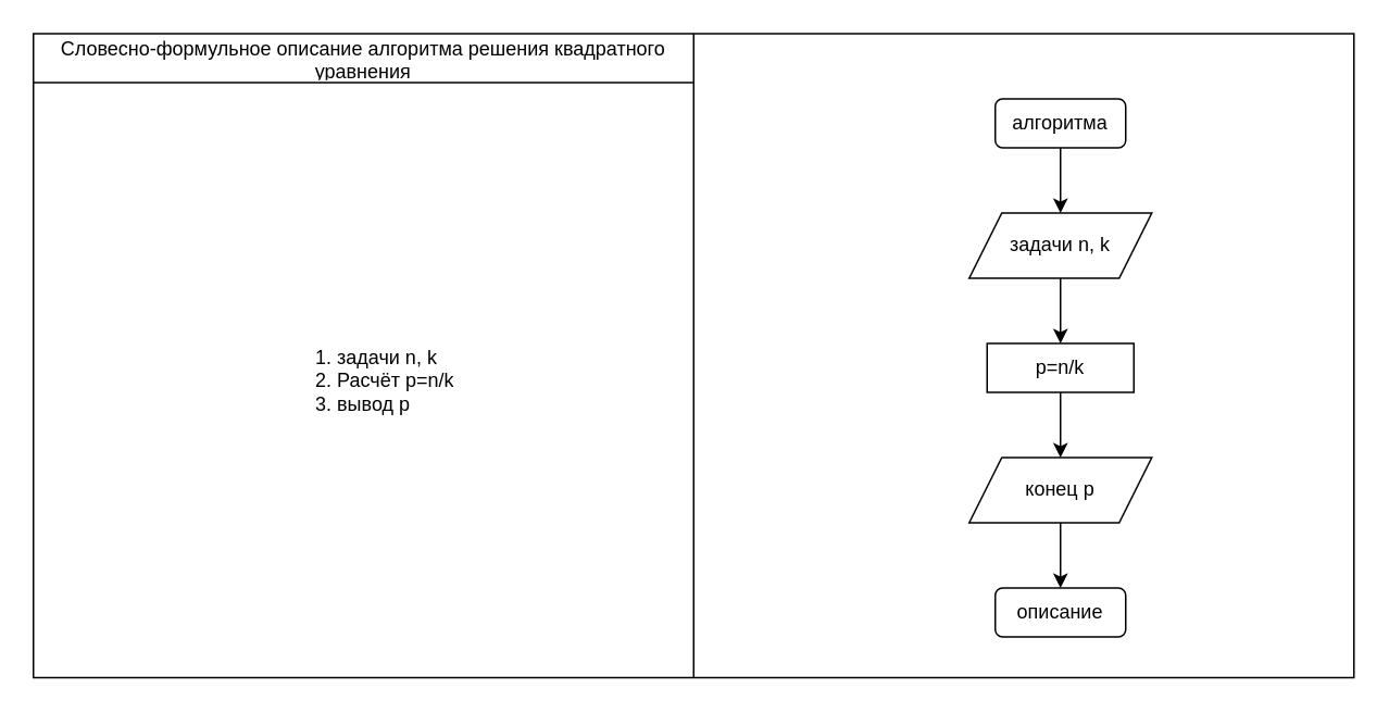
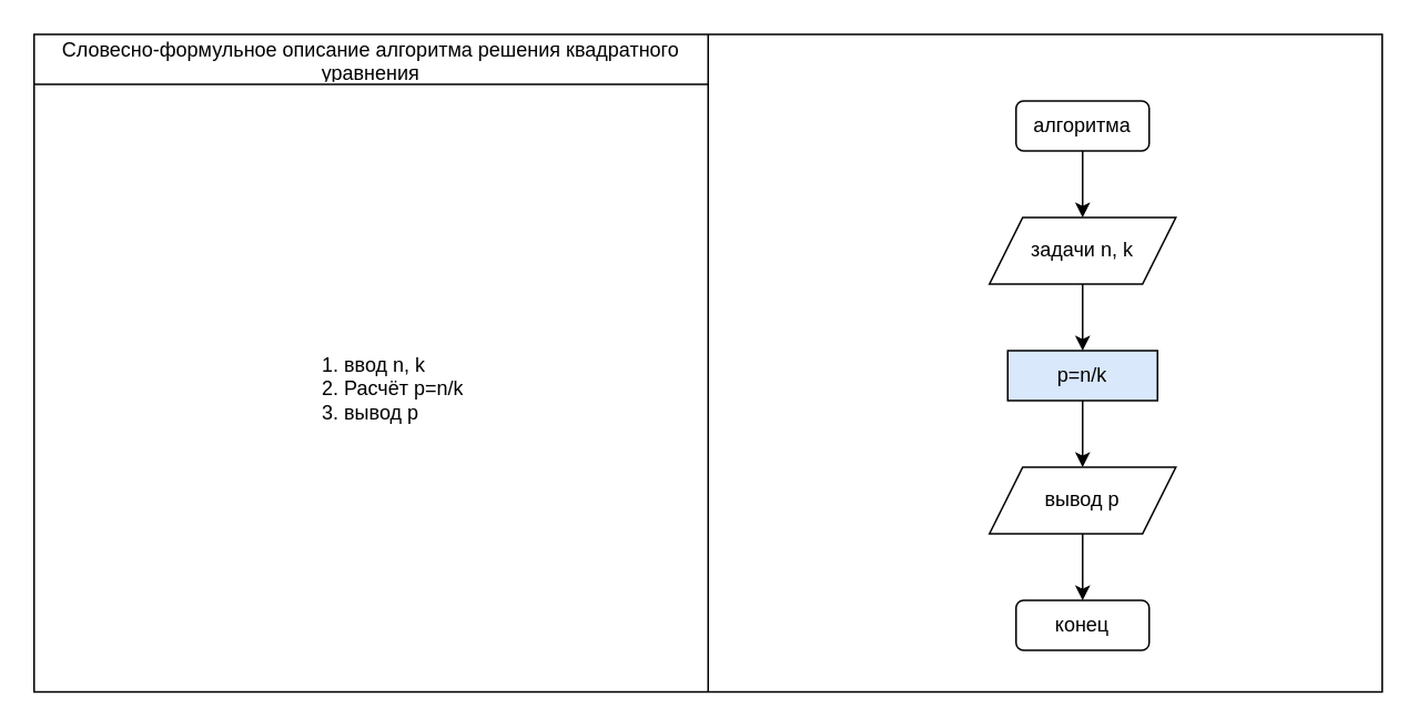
  <mxCell id="0" />
  <mxCell id="1" parent="0" />
  <mxCell id="2" value="" style="shape=table;startSize=0;container=1;collapsible=0;childLayout=tableLayout;" vertex="1" parent="1"><mxGeometry x="20" y="20" width="810" height="395" as="geometry" /></mxCell>
  <mxCell id="3" value="" style="shape=partialRectangle;collapsible=0;dropTarget=0;pointerEvents=0;fillColor=none;top=0;left=0;bottom=0;right=0;points=[[0,0.5],[1,0.5]];portConstraint=eastwest;" vertex="1" parent="2"><mxGeometry width="810" height="30" as="geometry" /></mxCell>
  <mxCell id="4" value="Словесно-формульное описание алгоритма решения квадратного уравнения" style="shape=partialRectangle;html=1;whiteSpace=wrap;connectable=0;overflow=hidden;fillColor=none;top=0;left=0;bottom=0;right=0;pointerEvents=1;" vertex="1" parent="3"><mxGeometry width="405" height="30" as="geometry" /></mxCell>
  <mxCell id="5" value="" style="shape=partialRectangle;collapsible=0;dropTarget=0;pointerEvents=0;fillColor=none;top=0;left=0;bottom=0;right=0;points=[[0,0.5],[1,0.5]];portConstraint=eastwest;" vertex="1" parent="2"><mxGeometry y="30" width="810" height="365" as="geometry" /></mxCell>
- <mxCell id="6" value="&lt;div align=&quot;left&quot;&gt;&lt;ol&gt;&lt;li&gt;задачи n, k&lt;/li&gt;&lt;li&gt;Расчёт p=n/k&lt;/li&gt;&lt;li&gt;вывод p&lt;br&gt;&lt;/li&gt;&lt;/ol&gt;&lt;/div&gt;" style="shape=partialRectangle;html=1;whiteSpace=wrap;connectable=0;overflow=hidden;fillColor=none;top=0;left=0;bottom=0;right=0;pointerEvents=1;" vertex="1" parent="5"><mxGeometry width="405" height="365" as="geometry" /></mxCell>
+ <mxCell id="6" value="&lt;div align=&quot;left&quot;&gt;&lt;ol&gt;&lt;li&gt;ввод n, k&lt;/li&gt;&lt;li&gt;Расчёт p=n/k&lt;/li&gt;&lt;li&gt;вывод p&lt;br&gt;&lt;/li&gt;&lt;/ol&gt;&lt;/div&gt;" style="shape=partialRectangle;html=1;whiteSpace=wrap;connectable=0;overflow=hidden;fillColor=none;top=0;left=0;bottom=0;right=0;pointerEvents=1;" vertex="1" parent="5"><mxGeometry width="405" height="365" as="geometry" /></mxCell>
  <mxCell id="7" value="" style="shape=partialRectangle;html=1;whiteSpace=wrap;connectable=0;overflow=hidden;fillColor=none;top=0;left=0;bottom=0;right=0;pointerEvents=1;" vertex="1" parent="5"><mxGeometry x="405" width="405" height="365" as="geometry" /></mxCell>
  <mxCell id="8" style="edgeStyle=orthogonalEdgeStyle;rounded=0;orthogonalLoop=1;jettySize=auto;html=1;exitX=0.5;exitY=1;exitDx=0;exitDy=0;" edge="1" parent="1" source="9"><mxGeometry relative="1" as="geometry"><mxPoint x="650" y="130" as="targetPoint" /></mxGeometry></mxCell>
  <mxCell id="9" value="алгоритма" style="rounded=1;whiteSpace=wrap;html=1;" vertex="1" parent="1"><mxGeometry x="610" y="60" width="80" height="30" as="geometry" /></mxCell>
  <mxCell id="10" style="edgeStyle=orthogonalEdgeStyle;rounded=0;orthogonalLoop=1;jettySize=auto;html=1;exitX=0.5;exitY=1;exitDx=0;exitDy=0;" edge="1" parent="1" source="11"><mxGeometry relative="1" as="geometry"><mxPoint x="650" y="210" as="targetPoint" /></mxGeometry></mxCell>
  <mxCell id="11" value="задачи n, k" style="shape=parallelogram;perimeter=parallelogramPerimeter;whiteSpace=wrap;html=1;fixedSize=1;" vertex="1" parent="1"><mxGeometry x="594" y="130" width="112" height="40" as="geometry" /></mxCell>
  <mxCell id="12" style="edgeStyle=orthogonalEdgeStyle;rounded=0;orthogonalLoop=1;jettySize=auto;html=1;exitX=0.5;exitY=1;exitDx=0;exitDy=0;" edge="1" parent="1" source="13"><mxGeometry relative="1" as="geometry"><mxPoint x="650" y="280" as="targetPoint" /></mxGeometry></mxCell>
- <mxCell id="13" value="p=n/k" style="rounded=0;whiteSpace=wrap;html=1;" vertex="1" parent="1"><mxGeometry x="605" y="210" width="90" height="30" as="geometry" /></mxCell>
+ <mxCell id="13" value="p=n/k" style="rounded=0;whiteSpace=wrap;html=1;fillColor=#dae8fc;" vertex="1" parent="1"><mxGeometry x="605" y="210" width="90" height="30" as="geometry" /></mxCell>
  <mxCell id="14" style="edgeStyle=orthogonalEdgeStyle;rounded=0;orthogonalLoop=1;jettySize=auto;html=1;exitX=0.5;exitY=1;exitDx=0;exitDy=0;" edge="1" parent="1" source="15"><mxGeometry relative="1" as="geometry"><mxPoint x="650" y="360" as="targetPoint" /></mxGeometry></mxCell>
- <mxCell id="15" value="конец p" style="shape=parallelogram;perimeter=parallelogramPerimeter;whiteSpace=wrap;html=1;fixedSize=1;" vertex="1" parent="1"><mxGeometry x="594" y="280" width="112" height="40" as="geometry" /></mxCell>
- <mxCell id="16" value="описание" style="rounded=1;whiteSpace=wrap;html=1;" vertex="1" parent="1"><mxGeometry x="610" y="360" width="80" height="30" as="geometry" /></mxCell>
+ <mxCell id="15" value="вывод p" style="shape=parallelogram;perimeter=parallelogramPerimeter;whiteSpace=wrap;html=1;fixedSize=1;" vertex="1" parent="1"><mxGeometry x="594" y="280" width="112" height="40" as="geometry" /></mxCell>
+ <mxCell id="16" value="конец" style="rounded=1;whiteSpace=wrap;html=1;" vertex="1" parent="1"><mxGeometry x="610" y="360" width="80" height="30" as="geometry" /></mxCell>
